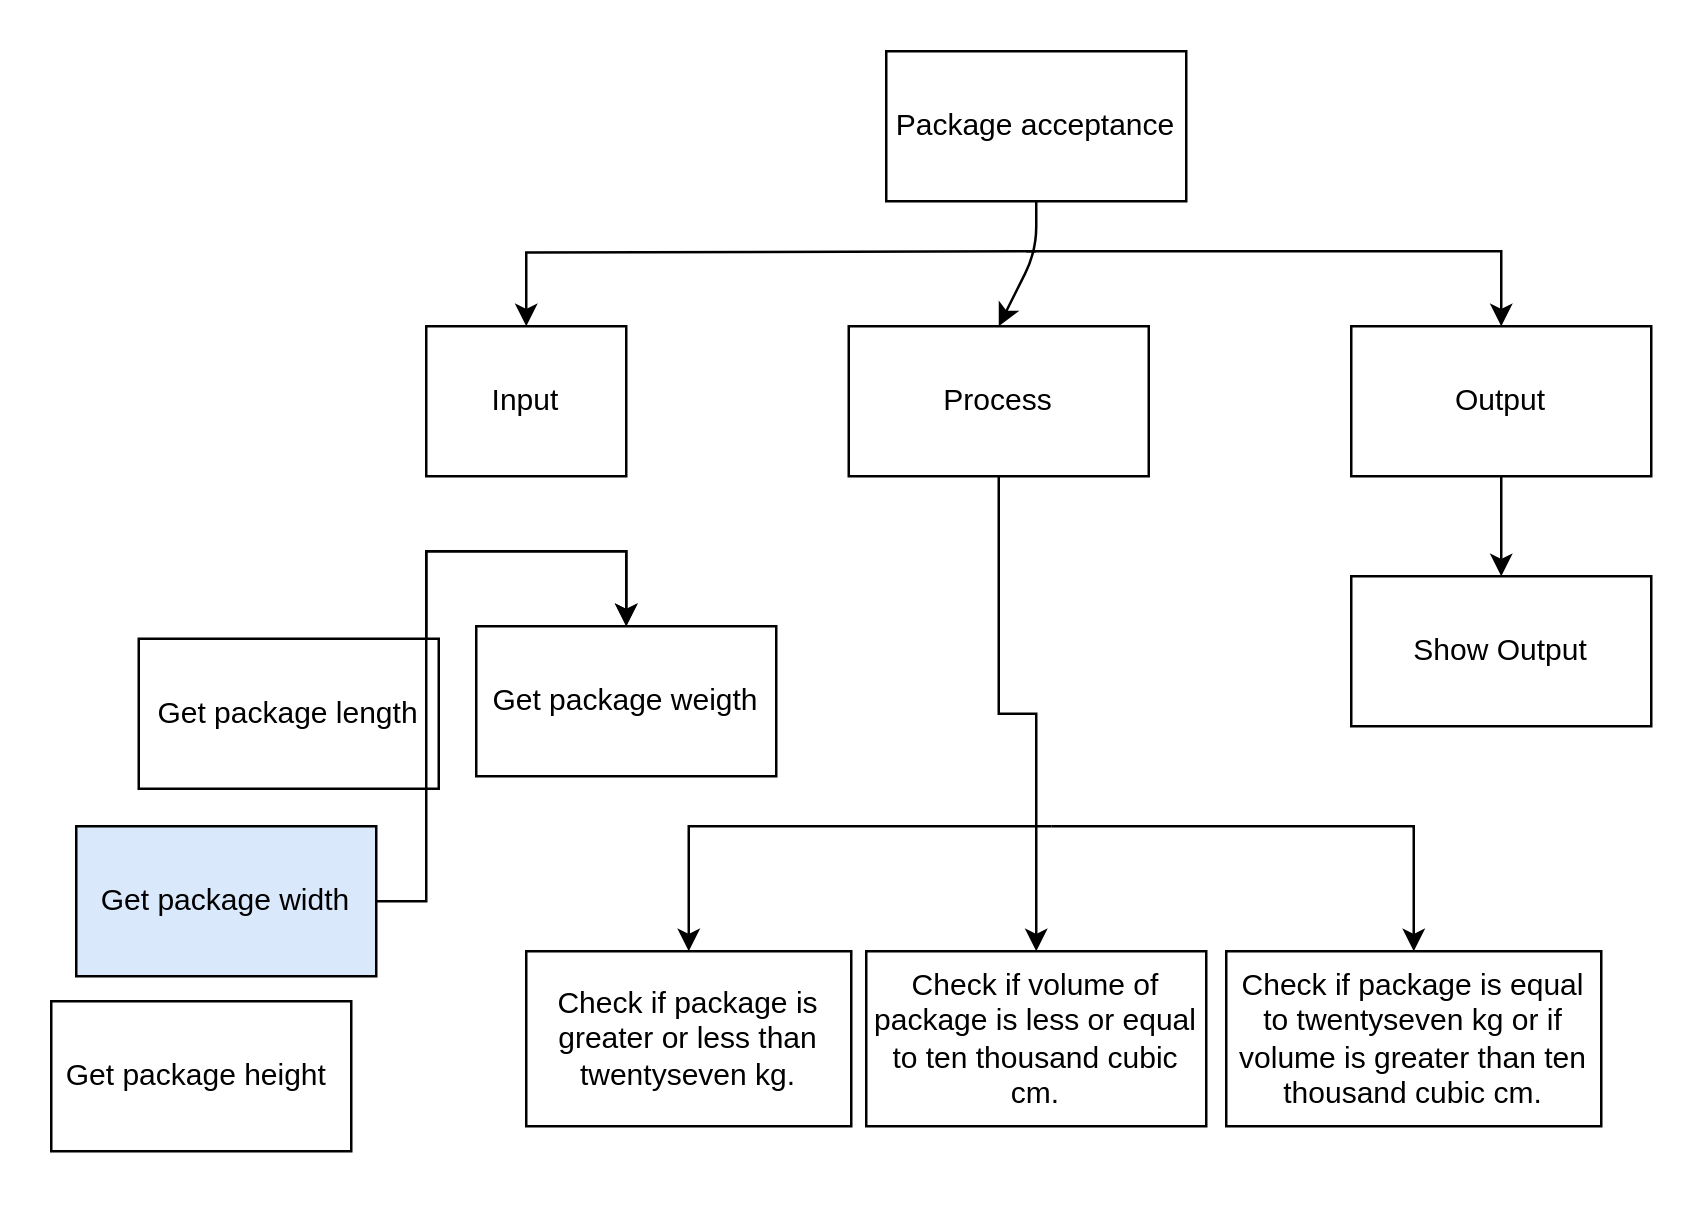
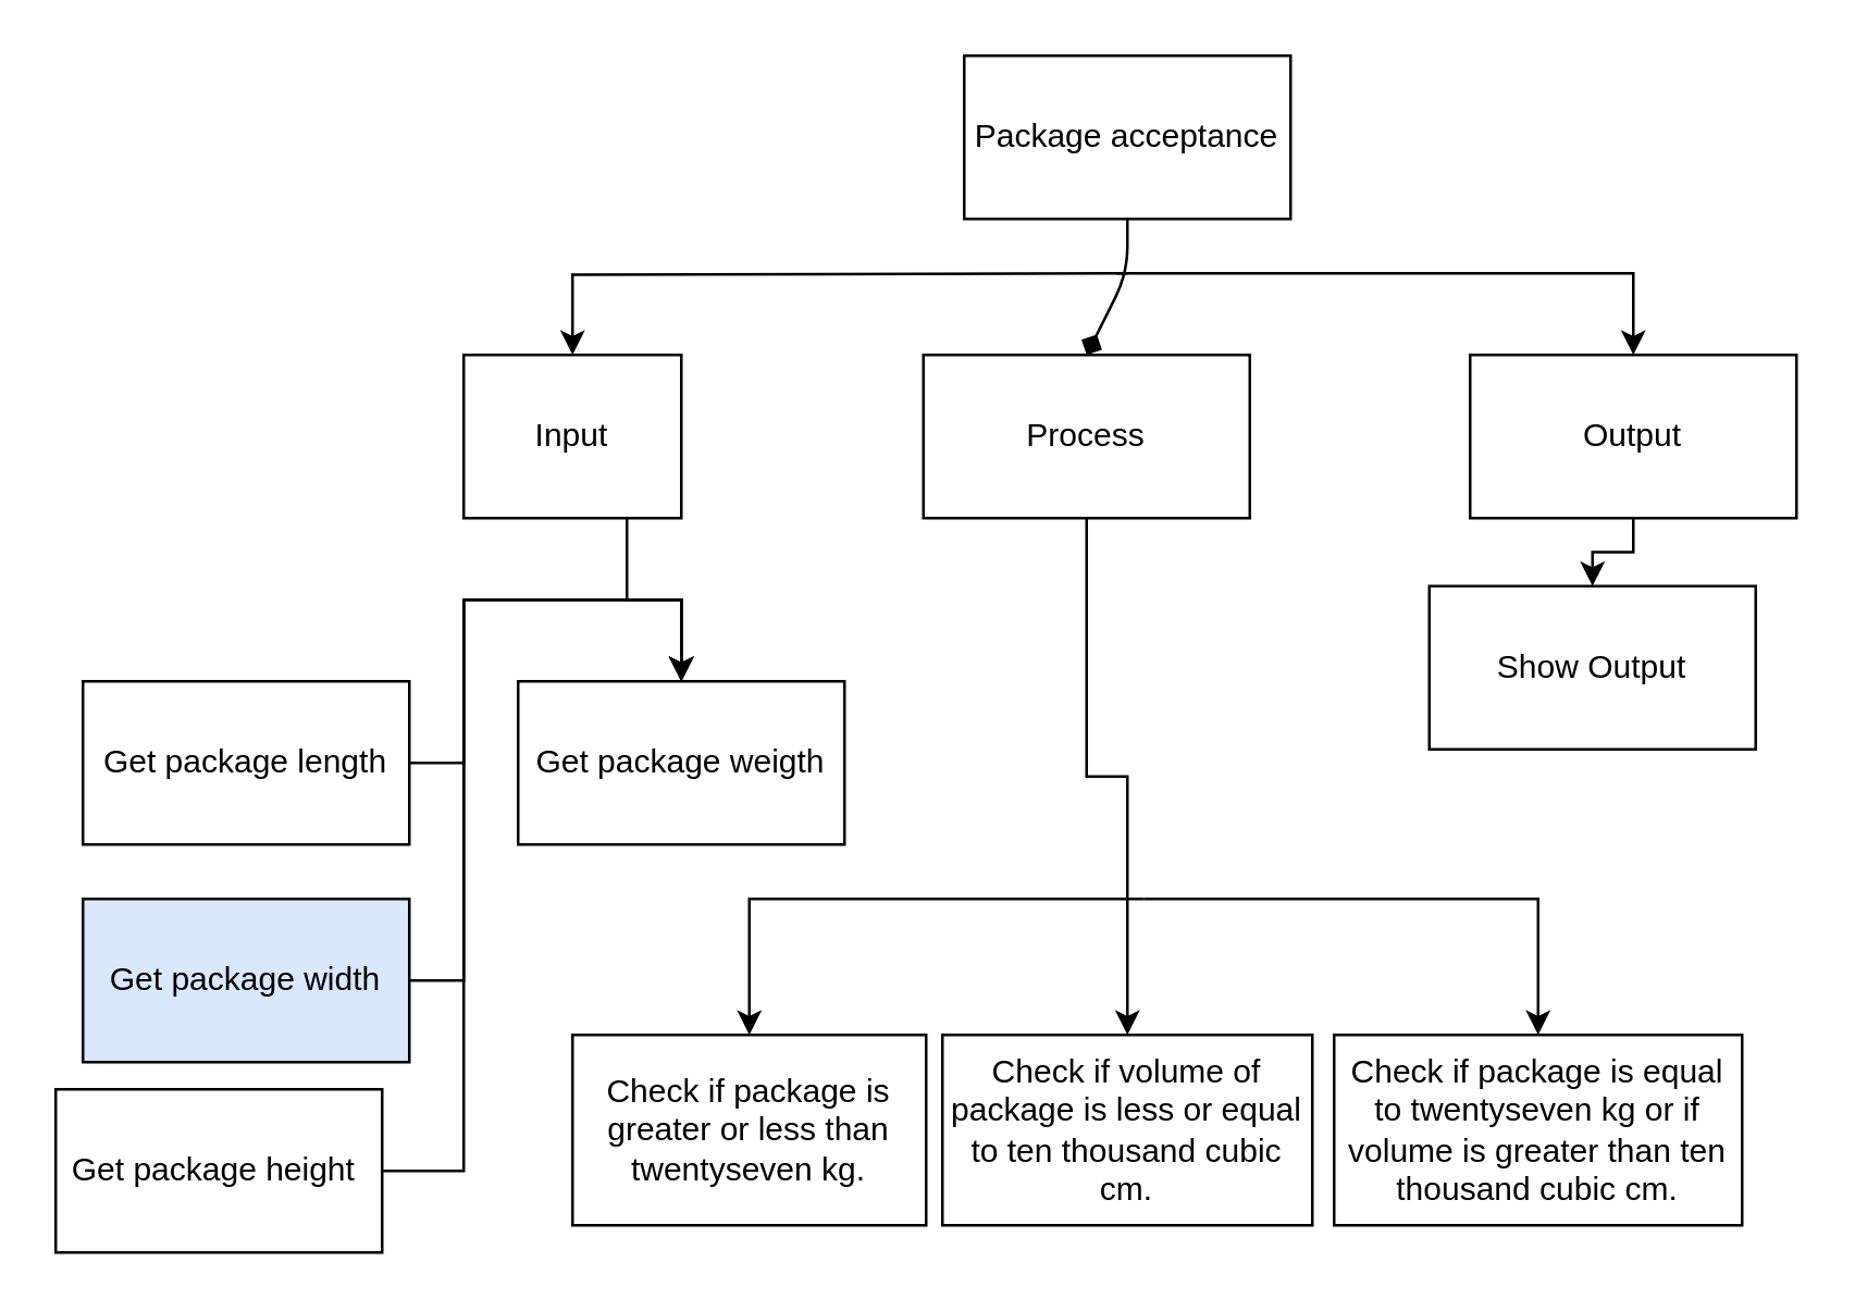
  <mxCell id="0" />
  <mxCell id="1" parent="0" />
- <mxCell id="2" style="edgeStyle=none;html=1;entryX=0.5;entryY=0;entryDx=0;entryDy=0;" parent="1" source="3" target="5" edge="1"><mxGeometry relative="1" as="geometry"><mxPoint x="414" y="130" as="targetPoint" /><Array as="points"><mxPoint x="414" y="100" /></Array></mxGeometry></mxCell>
+ <mxCell id="2" style="edgeStyle=none;html=1;entryX=0.5;entryY=0;entryDx=0;entryDy=0;endArrow=diamond;" parent="1" source="3" target="5" edge="1"><mxGeometry relative="1" as="geometry"><mxPoint x="414" y="130" as="targetPoint" /><Array as="points"><mxPoint x="414" y="100" /></Array></mxGeometry></mxCell>
  <mxCell id="3" value="Package acceptance" style="rounded=0;whiteSpace=wrap;html=1;" parent="1" vertex="1"><mxGeometry x="354" y="20" width="120" height="60" as="geometry" /></mxCell>
  <mxCell id="4" style="edgeStyle=orthogonalEdgeStyle;rounded=0;html=1;entryX=0.5;entryY=0;entryDx=0;entryDy=0;" parent="1" source="5" target="13" edge="1"><mxGeometry relative="1" as="geometry" /></mxCell>
  <mxCell id="5" value="Process" style="rounded=0;whiteSpace=wrap;html=1;" parent="1" vertex="1"><mxGeometry x="339" y="130" width="120" height="60" as="geometry" /></mxCell>
  <mxCell id="6" style="edgeStyle=orthogonalEdgeStyle;rounded=0;html=1;" parent="1" source="7" target="14" edge="1"><mxGeometry relative="1" as="geometry" /></mxCell>
  <mxCell id="7" value="Output" style="rounded=0;whiteSpace=wrap;html=1;" parent="1" vertex="1"><mxGeometry x="540" y="130" width="120" height="60" as="geometry" /></mxCell>
+ <mxCell id="8" style="edgeStyle=orthogonalEdgeStyle;rounded=0;html=1;entryX=0.5;entryY=0;entryDx=0;entryDy=0;" parent="1" source="9" target="12" edge="1"><mxGeometry relative="1" as="geometry"><Array as="points"><mxPoint x="230" y="220" /><mxPoint x="250" y="220" /><mxPoint x="250" y="250" /></Array></mxGeometry></mxCell>
  <mxCell id="9" value="Input" style="rounded=0;whiteSpace=wrap;html=1;" parent="1" vertex="1"><mxGeometry x="170" y="130" width="80" height="60" as="geometry" /></mxCell>
  <mxCell id="10" style="edgeStyle=orthogonalEdgeStyle;html=1;entryX=0.5;entryY=0;entryDx=0;entryDy=0;rounded=0;" parent="1" target="9" edge="1"><mxGeometry relative="1" as="geometry"><mxPoint x="244" y="140" as="targetPoint" /><mxPoint x="414" y="100" as="sourcePoint" /></mxGeometry></mxCell>
  <mxCell id="11" style="edgeStyle=none;html=1;entryX=0.5;entryY=0;entryDx=0;entryDy=0;rounded=0;" parent="1" target="7" edge="1"><mxGeometry relative="1" as="geometry"><mxPoint x="600" y="120" as="targetPoint" /><mxPoint x="410" y="100" as="sourcePoint" /><Array as="points"><mxPoint x="600" y="100" /></Array></mxGeometry></mxCell>
  <mxCell id="12" value="Get package weigth" style="rounded=0;whiteSpace=wrap;html=1;" parent="1" vertex="1"><mxGeometry x="190" y="250" width="120" height="60" as="geometry" /></mxCell>
  <mxCell id="13" value="Check if volume of package is less or equal to ten thousand cubic cm." style="rounded=0;whiteSpace=wrap;html=1;" parent="1" vertex="1"><mxGeometry x="346" y="380" width="136" height="70" as="geometry" /></mxCell>
- <mxCell id="14" value="Show Output" style="rounded=0;whiteSpace=wrap;html=1;" parent="1" vertex="1"><mxGeometry x="540" y="230" width="120" height="60" as="geometry" /></mxCell>
+ <mxCell id="14" value="Show Output" style="rounded=0;whiteSpace=wrap;html=1;" parent="1" vertex="1"><mxGeometry x="525" y="215" width="120" height="60" as="geometry" /></mxCell>
  <mxCell id="15" style="edgeStyle=none;rounded=0;html=1;entryX=0.5;entryY=0;entryDx=0;entryDy=0;" edge="1" parent="1" source="16" target="12"><mxGeometry relative="1" as="geometry"><mxPoint x="270" y="220" as="targetPoint" /><Array as="points"><mxPoint x="170" y="280" /><mxPoint x="170" y="220" /><mxPoint x="250" y="220" /></Array></mxGeometry></mxCell>
- <mxCell id="16" value="Get package length" style="rounded=0;whiteSpace=wrap;html=1;" vertex="1" parent="1"><mxGeometry x="55" y="255" width="120" height="60" as="geometry" /></mxCell>
+ <mxCell id="16" value="Get package length" style="rounded=0;whiteSpace=wrap;html=1;" vertex="1" parent="1"><mxGeometry x="30" y="250" width="120" height="60" as="geometry" /></mxCell>
  <mxCell id="17" style="edgeStyle=none;rounded=0;html=1;entryX=0.5;entryY=0;entryDx=0;entryDy=0;" edge="1" parent="1" source="18" target="12"><mxGeometry relative="1" as="geometry"><mxPoint x="240" y="220" as="targetPoint" /><Array as="points"><mxPoint x="170" y="360" /><mxPoint x="170" y="220" /><mxPoint x="250" y="220" /></Array></mxGeometry></mxCell>
  <mxCell id="18" value="Get package width" style="rounded=0;whiteSpace=wrap;html=1;fillColor=#dae8fc;" vertex="1" parent="1"><mxGeometry x="30" y="330" width="120" height="60" as="geometry" /></mxCell>
+ <mxCell id="19" style="edgeStyle=none;rounded=0;html=1;entryX=0.5;entryY=0;entryDx=0;entryDy=0;exitX=1;exitY=0.5;exitDx=0;exitDy=0;" edge="1" parent="1" source="20" target="12"><mxGeometry relative="1" as="geometry"><mxPoint x="270" y="220" as="targetPoint" /><Array as="points"><mxPoint x="170" y="430" /><mxPoint x="170" y="220" /><mxPoint x="250" y="220" /></Array></mxGeometry></mxCell>
  <mxCell id="20" value="Get package height&amp;nbsp;" style="rounded=0;whiteSpace=wrap;html=1;" vertex="1" parent="1"><mxGeometry x="20" y="400" width="120" height="60" as="geometry" /></mxCell>
  <mxCell id="21" style="edgeStyle=none;rounded=0;html=1;entryX=0.5;entryY=0;entryDx=0;entryDy=0;" edge="1" parent="1" target="22"><mxGeometry relative="1" as="geometry"><mxPoint x="280" y="370" as="targetPoint" /><mxPoint x="420" y="330" as="sourcePoint" /><Array as="points"><mxPoint x="275" y="330" /></Array></mxGeometry></mxCell>
  <mxCell id="22" value="Check if package is greater or less than twentyseven kg." style="rounded=0;whiteSpace=wrap;html=1;" vertex="1" parent="1"><mxGeometry x="210" y="380" width="130" height="70" as="geometry" /></mxCell>
  <mxCell id="23" style="edgeStyle=none;rounded=0;html=1;entryX=0.5;entryY=0;entryDx=0;entryDy=0;" edge="1" parent="1" target="24"><mxGeometry relative="1" as="geometry"><mxPoint x="550" y="350" as="targetPoint" /><mxPoint x="420" y="330" as="sourcePoint" /><Array as="points"><mxPoint x="565" y="330" /></Array></mxGeometry></mxCell>
  <mxCell id="24" value="Check if package is equal to twentyseven kg or if volume is greater than ten thousand cubic cm." style="rounded=0;whiteSpace=wrap;html=1;" vertex="1" parent="1"><mxGeometry x="490" y="380" width="150" height="70" as="geometry" /></mxCell>
